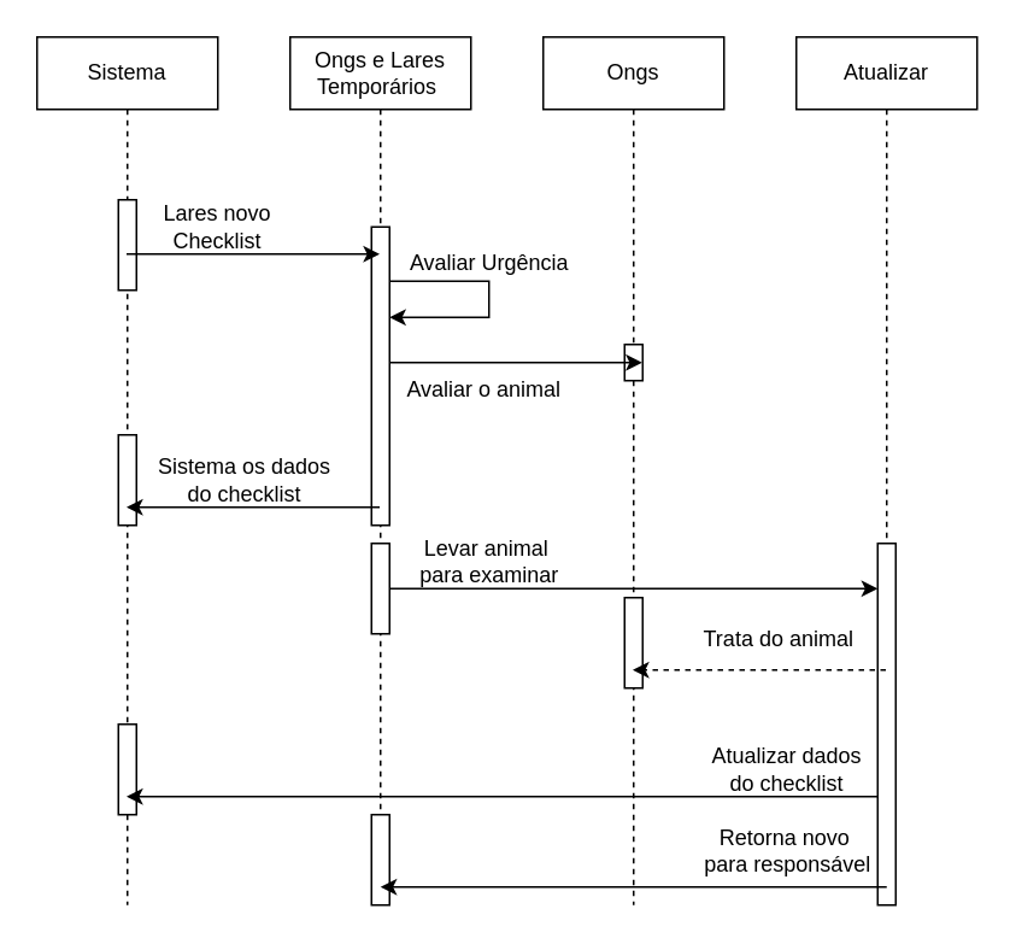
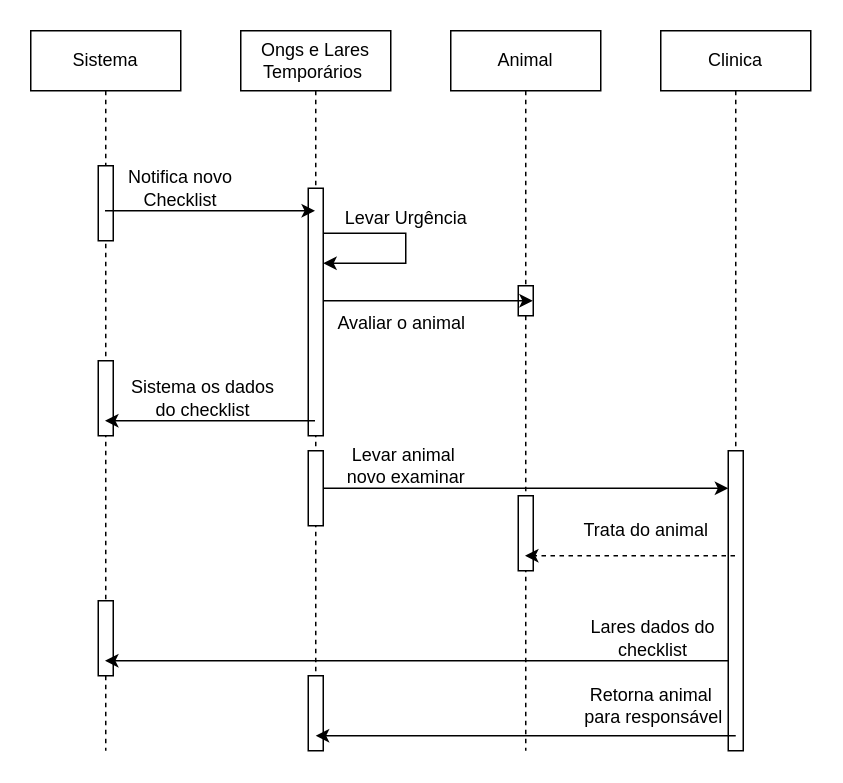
  <mxCell id="0" />
  <mxCell id="1" parent="0" />
  <mxCell id="2" value="Ongs e Lares Temporários&amp;nbsp;" style="shape=umlLifeline;perimeter=lifelinePerimeter;whiteSpace=wrap;html=1;container=0;dropTarget=0;collapsible=0;recursiveResize=0;outlineConnect=0;portConstraint=eastwest;newEdgeStyle={&quot;edgeStyle&quot;:&quot;elbowEdgeStyle&quot;,&quot;elbow&quot;:&quot;vertical&quot;,&quot;curved&quot;:0,&quot;rounded&quot;:0};" parent="1" vertex="1"><mxGeometry x="160" y="20" width="100" height="480" as="geometry" /></mxCell>
  <mxCell id="3" value="" style="html=1;points=[];perimeter=orthogonalPerimeter;outlineConnect=0;targetShapes=umlLifeline;portConstraint=eastwest;newEdgeStyle={&quot;edgeStyle&quot;:&quot;elbowEdgeStyle&quot;,&quot;elbow&quot;:&quot;vertical&quot;,&quot;curved&quot;:0,&quot;rounded&quot;:0};" vertex="1" parent="2"><mxGeometry x="45" y="105" width="10" height="165" as="geometry" /></mxCell>
  <mxCell id="4" value="" style="html=1;points=[];perimeter=orthogonalPerimeter;outlineConnect=0;targetShapes=umlLifeline;portConstraint=eastwest;newEdgeStyle={&quot;edgeStyle&quot;:&quot;elbowEdgeStyle&quot;,&quot;elbow&quot;:&quot;vertical&quot;,&quot;curved&quot;:0,&quot;rounded&quot;:0};" vertex="1" parent="2"><mxGeometry x="45" y="430" width="10" height="50" as="geometry" /></mxCell>
- <mxCell id="5" value="Ongs" style="shape=umlLifeline;perimeter=lifelinePerimeter;whiteSpace=wrap;html=1;container=0;dropTarget=0;collapsible=0;recursiveResize=0;outlineConnect=0;portConstraint=eastwest;newEdgeStyle={&quot;edgeStyle&quot;:&quot;elbowEdgeStyle&quot;,&quot;elbow&quot;:&quot;vertical&quot;,&quot;curved&quot;:0,&quot;rounded&quot;:0};" vertex="1" parent="1"><mxGeometry x="300" y="20" width="100" height="480" as="geometry" /></mxCell>
+ <mxCell id="5" value="Animal" style="shape=umlLifeline;perimeter=lifelinePerimeter;whiteSpace=wrap;html=1;container=0;dropTarget=0;collapsible=0;recursiveResize=0;outlineConnect=0;portConstraint=eastwest;newEdgeStyle={&quot;edgeStyle&quot;:&quot;elbowEdgeStyle&quot;,&quot;elbow&quot;:&quot;vertical&quot;,&quot;curved&quot;:0,&quot;rounded&quot;:0};" vertex="1" parent="1"><mxGeometry x="300" y="20" width="100" height="480" as="geometry" /></mxCell>
  <mxCell id="6" value="" style="html=1;points=[];perimeter=orthogonalPerimeter;outlineConnect=0;targetShapes=umlLifeline;portConstraint=eastwest;newEdgeStyle={&quot;edgeStyle&quot;:&quot;elbowEdgeStyle&quot;,&quot;elbow&quot;:&quot;vertical&quot;,&quot;curved&quot;:0,&quot;rounded&quot;:0};" vertex="1" parent="5"><mxGeometry x="45" y="170" width="10" height="20" as="geometry" /></mxCell>
  <mxCell id="7" value="" style="html=1;points=[];perimeter=orthogonalPerimeter;outlineConnect=0;targetShapes=umlLifeline;portConstraint=eastwest;newEdgeStyle={&quot;edgeStyle&quot;:&quot;elbowEdgeStyle&quot;,&quot;elbow&quot;:&quot;vertical&quot;,&quot;curved&quot;:0,&quot;rounded&quot;:0};" vertex="1" parent="5"><mxGeometry x="45" y="310" width="10" height="50" as="geometry" /></mxCell>
  <mxCell id="8" value="Sistema" style="shape=umlLifeline;perimeter=lifelinePerimeter;whiteSpace=wrap;html=1;container=0;dropTarget=0;collapsible=0;recursiveResize=0;outlineConnect=0;portConstraint=eastwest;newEdgeStyle={&quot;edgeStyle&quot;:&quot;elbowEdgeStyle&quot;,&quot;elbow&quot;:&quot;vertical&quot;,&quot;curved&quot;:0,&quot;rounded&quot;:0};" vertex="1" parent="1"><mxGeometry x="20" y="20" width="100" height="480" as="geometry" /></mxCell>
  <mxCell id="9" value="" style="html=1;points=[];perimeter=orthogonalPerimeter;outlineConnect=0;targetShapes=umlLifeline;portConstraint=eastwest;newEdgeStyle={&quot;edgeStyle&quot;:&quot;elbowEdgeStyle&quot;,&quot;elbow&quot;:&quot;vertical&quot;,&quot;curved&quot;:0,&quot;rounded&quot;:0};" vertex="1" parent="8"><mxGeometry x="45" y="90" width="10" height="50" as="geometry" /></mxCell>
  <mxCell id="10" value="" style="html=1;points=[];perimeter=orthogonalPerimeter;outlineConnect=0;targetShapes=umlLifeline;portConstraint=eastwest;newEdgeStyle={&quot;edgeStyle&quot;:&quot;elbowEdgeStyle&quot;,&quot;elbow&quot;:&quot;vertical&quot;,&quot;curved&quot;:0,&quot;rounded&quot;:0};" vertex="1" parent="8"><mxGeometry x="45" y="220" width="10" height="50" as="geometry" /></mxCell>
  <mxCell id="11" value="" style="html=1;points=[];perimeter=orthogonalPerimeter;outlineConnect=0;targetShapes=umlLifeline;portConstraint=eastwest;newEdgeStyle={&quot;edgeStyle&quot;:&quot;elbowEdgeStyle&quot;,&quot;elbow&quot;:&quot;vertical&quot;,&quot;curved&quot;:0,&quot;rounded&quot;:0};" vertex="1" parent="8"><mxGeometry x="45" y="380" width="10" height="50" as="geometry" /></mxCell>
  <mxCell id="12" value="" style="endArrow=classic;html=1;rounded=0;" edge="1" parent="1" source="8" target="2"><mxGeometry width="50" height="50" relative="1" as="geometry"><mxPoint x="80" y="110" as="sourcePoint" /><mxPoint x="220" y="110" as="targetPoint" /><Array as="points"><mxPoint x="140" y="140" /></Array></mxGeometry></mxCell>
- <mxCell id="13" value="Lares novo Checklist" style="text;html=1;align=center;verticalAlign=middle;whiteSpace=wrap;rounded=0;" vertex="1" parent="1"><mxGeometry x="80" y="110" width="80" height="30" as="geometry" /></mxCell>
+ <mxCell id="13" value="Notifica novo Checklist" style="text;html=1;align=center;verticalAlign=middle;whiteSpace=wrap;rounded=0;" vertex="1" parent="1"><mxGeometry x="80" y="110" width="80" height="30" as="geometry" /></mxCell>
  <mxCell id="14" value="" style="endArrow=classic;html=1;rounded=0;" edge="1" parent="1"><mxGeometry width="50" height="50" relative="1" as="geometry"><mxPoint x="215" y="155" as="sourcePoint" /><mxPoint x="215" y="175" as="targetPoint" /><Array as="points"><mxPoint x="270" y="155" /><mxPoint x="270" y="175" /></Array></mxGeometry></mxCell>
- <mxCell id="15" value="Avaliar Urgência" style="text;html=1;align=center;verticalAlign=middle;resizable=0;points=[];autosize=1;strokeColor=none;fillColor=none;" vertex="1" parent="1"><mxGeometry x="215" y="130" width="110" height="30" as="geometry" /></mxCell>
+ <mxCell id="15" value="Levar Urgência" style="text;html=1;align=center;verticalAlign=middle;resizable=0;points=[];autosize=1;strokeColor=none;fillColor=none;" vertex="1" parent="1"><mxGeometry x="215" y="130" width="110" height="30" as="geometry" /></mxCell>
  <mxCell id="16" value="" style="endArrow=classic;html=1;rounded=0;" edge="1" parent="1"><mxGeometry width="50" height="50" relative="1" as="geometry"><mxPoint x="215" y="200" as="sourcePoint" /><mxPoint x="354.69" y="200" as="targetPoint" /><Array as="points"><mxPoint x="315.19" y="200" /><mxPoint x="325.19" y="200" /></Array></mxGeometry></mxCell>
  <mxCell id="17" value="Avaliar o animal" style="text;html=1;align=center;verticalAlign=middle;whiteSpace=wrap;rounded=0;" vertex="1" parent="1"><mxGeometry x="215" y="200" width="105" height="30" as="geometry" /></mxCell>
- <mxCell id="18" value="Atualizar" style="shape=umlLifeline;perimeter=lifelinePerimeter;whiteSpace=wrap;html=1;container=0;dropTarget=0;collapsible=0;recursiveResize=0;outlineConnect=0;portConstraint=eastwest;newEdgeStyle={&quot;edgeStyle&quot;:&quot;elbowEdgeStyle&quot;,&quot;elbow&quot;:&quot;vertical&quot;,&quot;curved&quot;:0,&quot;rounded&quot;:0};" vertex="1" parent="1"><mxGeometry x="440" y="20" width="100" height="480" as="geometry" /></mxCell>
+ <mxCell id="18" value="Clinica" style="shape=umlLifeline;perimeter=lifelinePerimeter;whiteSpace=wrap;html=1;container=0;dropTarget=0;collapsible=0;recursiveResize=0;outlineConnect=0;portConstraint=eastwest;newEdgeStyle={&quot;edgeStyle&quot;:&quot;elbowEdgeStyle&quot;,&quot;elbow&quot;:&quot;vertical&quot;,&quot;curved&quot;:0,&quot;rounded&quot;:0};" vertex="1" parent="1"><mxGeometry x="440" y="20" width="100" height="480" as="geometry" /></mxCell>
  <mxCell id="19" value="" style="endArrow=classic;html=1;rounded=0;" edge="1" parent="1"><mxGeometry width="50" height="50" relative="1" as="geometry"><mxPoint x="209.5" y="280" as="sourcePoint" /><mxPoint x="69.5" y="280" as="targetPoint" /></mxGeometry></mxCell>
  <mxCell id="20" value="Sistema os dados do checklist" style="text;html=1;align=center;verticalAlign=middle;whiteSpace=wrap;rounded=0;" vertex="1" parent="1"><mxGeometry x="80" y="250" width="110" height="30" as="geometry" /></mxCell>
  <mxCell id="21" value="" style="endArrow=classic;html=1;rounded=0;" edge="1" parent="1" source="25"><mxGeometry width="50" height="50" relative="1" as="geometry"><mxPoint x="210" y="340" as="sourcePoint" /><mxPoint x="490" y="340" as="targetPoint" /></mxGeometry></mxCell>
  <mxCell id="22" value="" style="endArrow=classic;html=1;rounded=0;" edge="1" parent="1" target="23"><mxGeometry width="50" height="50" relative="1" as="geometry"><mxPoint x="210" y="340" as="sourcePoint" /><mxPoint x="490" y="340" as="targetPoint" /></mxGeometry></mxCell>
  <mxCell id="23" value="" style="html=1;points=[];perimeter=orthogonalPerimeter;outlineConnect=0;targetShapes=umlLifeline;portConstraint=eastwest;newEdgeStyle={&quot;edgeStyle&quot;:&quot;elbowEdgeStyle&quot;,&quot;elbow&quot;:&quot;vertical&quot;,&quot;curved&quot;:0,&quot;rounded&quot;:0};" vertex="1" parent="1"><mxGeometry x="205" y="300" width="10" height="50" as="geometry" /></mxCell>
  <mxCell id="24" value="" style="endArrow=classic;html=1;rounded=0;" edge="1" parent="1" source="23" target="25"><mxGeometry width="50" height="50" relative="1" as="geometry"><mxPoint x="215" y="340" as="sourcePoint" /><mxPoint x="490" y="340" as="targetPoint" /></mxGeometry></mxCell>
  <mxCell id="25" value="" style="html=1;points=[];perimeter=orthogonalPerimeter;outlineConnect=0;targetShapes=umlLifeline;portConstraint=eastwest;newEdgeStyle={&quot;edgeStyle&quot;:&quot;elbowEdgeStyle&quot;,&quot;elbow&quot;:&quot;vertical&quot;,&quot;curved&quot;:0,&quot;rounded&quot;:0};" vertex="1" parent="1"><mxGeometry x="485" y="300" width="10" height="200" as="geometry" /></mxCell>
- <mxCell id="26" value="Levar animal&amp;nbsp;&lt;div&gt;para examinar&lt;/div&gt;" style="text;html=1;align=center;verticalAlign=middle;resizable=0;points=[];autosize=1;strokeColor=none;fillColor=none;" vertex="1" parent="1"><mxGeometry x="220" y="290" width="100" height="40" as="geometry" /></mxCell>
+ <mxCell id="26" value="Levar animal&amp;nbsp;&lt;div&gt;novo examinar&lt;/div&gt;" style="text;html=1;align=center;verticalAlign=middle;resizable=0;points=[];autosize=1;strokeColor=none;fillColor=none;" vertex="1" parent="1"><mxGeometry x="220" y="290" width="100" height="40" as="geometry" /></mxCell>
  <mxCell id="27" value="" style="endArrow=classic;html=1;rounded=0;dashed=1;" edge="1" parent="1" source="18" target="5"><mxGeometry width="50" height="50" relative="1" as="geometry"><mxPoint x="485" y="364.5" as="sourcePoint" /><mxPoint x="345" y="364.5" as="targetPoint" /><Array as="points"><mxPoint x="450" y="370" /></Array></mxGeometry></mxCell>
  <mxCell id="28" value="Trata do animal" style="text;html=1;align=center;verticalAlign=middle;resizable=0;points=[];autosize=1;strokeColor=none;fillColor=none;" vertex="1" parent="1"><mxGeometry x="375" y="338" width="110" height="30" as="geometry" /></mxCell>
  <mxCell id="29" value="" style="endArrow=classic;html=1;rounded=0;" edge="1" parent="1"><mxGeometry width="50" height="50" relative="1" as="geometry"><mxPoint x="490" y="490" as="sourcePoint" /><mxPoint x="210" y="490" as="targetPoint" /></mxGeometry></mxCell>
- <mxCell id="30" value="Retorna novo&amp;nbsp;&lt;div&gt;para responsável&lt;/div&gt;" style="text;html=1;align=center;verticalAlign=middle;resizable=0;points=[];autosize=1;strokeColor=none;fillColor=none;" vertex="1" parent="1"><mxGeometry x="375" y="450" width="120" height="40" as="geometry" /></mxCell>
+ <mxCell id="30" value="Retorna animal&amp;nbsp;&lt;div&gt;para responsável&lt;/div&gt;" style="text;html=1;align=center;verticalAlign=middle;resizable=0;points=[];autosize=1;strokeColor=none;fillColor=none;" vertex="1" parent="1"><mxGeometry x="375" y="450" width="120" height="40" as="geometry" /></mxCell>
  <mxCell id="31" value="" style="endArrow=classic;html=1;rounded=0;" edge="1" parent="1" target="8"><mxGeometry width="50" height="50" relative="1" as="geometry"><mxPoint x="485" y="440" as="sourcePoint" /><mxPoint x="65" y="440" as="targetPoint" /></mxGeometry></mxCell>
- <mxCell id="32" value="Atualizar dados do checklist" style="text;html=1;align=center;verticalAlign=middle;whiteSpace=wrap;rounded=0;" vertex="1" parent="1"><mxGeometry x="390" y="410" width="90" height="30" as="geometry" /></mxCell>
+ <mxCell id="32" value="Lares dados do checklist" style="text;html=1;align=center;verticalAlign=middle;whiteSpace=wrap;rounded=0;" vertex="1" parent="1"><mxGeometry x="390" y="410" width="90" height="30" as="geometry" /></mxCell>
